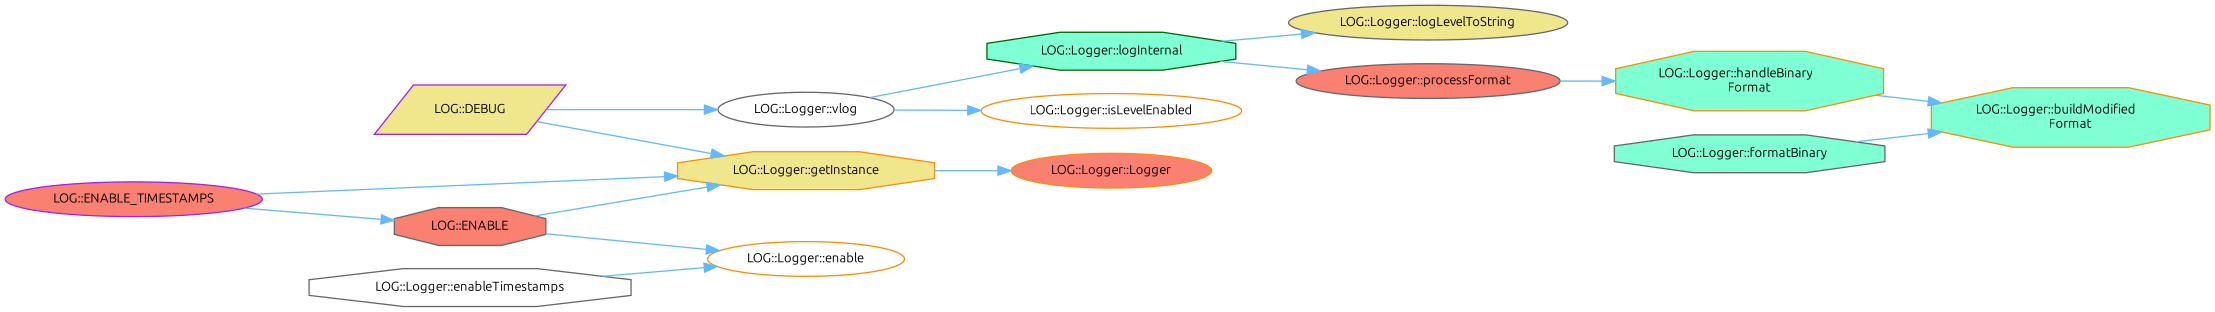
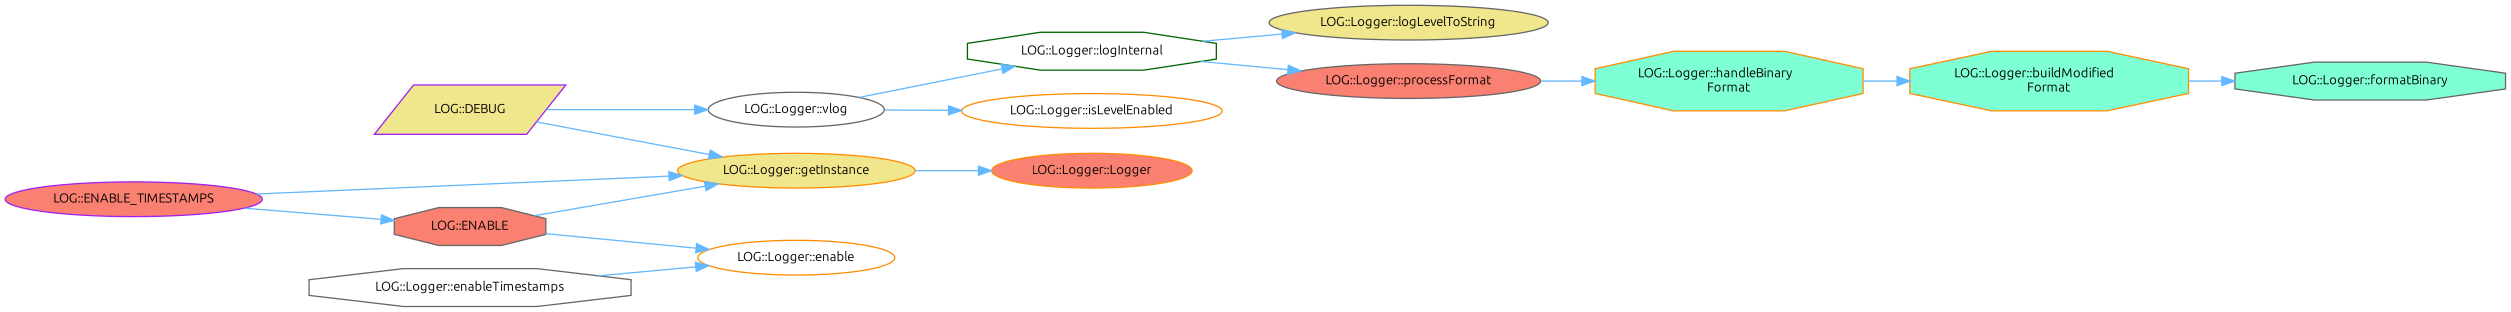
  digraph {
    fontname=Ubuntu
    rankdir=LR
    node [color=gray40 fillcolor=salmon fontname=Ubuntu fontsize=10 shape=ellipse style=filled]
    edge [color=steelblue1 fontname=Ubuntu fontsize=10 labelfontname=Helvetica labelfontsize=10 style=solid]
    n1 [color=purple fontcolor=black height=0.2 label="LOG::ENABLE_TIMESTAMPS" width=0.4]
    n2 [height=0.2 label="LOG::ENABLE" shape=octagon width=0.4]
-   n3 [color=darkorange fillcolor=khaki height=0.2 label="LOG::Logger::getInstance" shape=octagon width=0.4]
+   n3 [color=darkorange fillcolor=khaki height=0.2 label="LOG::Logger::getInstance" width=0.4]
    n4 [color=darkorange fillcolor=white height=0.2 label="LOG::Logger::enable" width=0.4]
    n5 [color=darkorange height=0.2 label="LOG::Logger::Logger" width=0.4]
    n6 [fillcolor=white height=0.2 label="LOG::Logger::enableTimestamps" shape=octagon width=0.4]
    n7 [color=purple fillcolor=khaki height=0.2 label="LOG::DEBUG" shape=parallelogram width=0.4]
    n8 [fillcolor=white height=0.2 label="LOG::Logger::vlog" width=0.4]
    n9 [color=darkorange fillcolor=white height=0.2 label="LOG::Logger::isLevelEnabled" width=0.4]
-   n10 [color=darkgreen fillcolor=aquamarine height=0.2 label="LOG::Logger::logInternal" shape=octagon width=0.4]
+   n10 [color=darkgreen fillcolor=white height=0.2 label="LOG::Logger::logInternal" shape=octagon width=0.4]
    n11 [fillcolor=khaki height=0.2 label="LOG::Logger::logLevelToString" width=0.4]
    n12 [height=0.2 label="LOG::Logger::processFormat" width=0.4]
    n13 [color=darkorange fillcolor=aquamarine height=0.2 label="LOG::Logger::handleBinary\lFormat" shape=octagon width=0.4]
    n14 [color=darkorange fillcolor=aquamarine height=0.2 label="LOG::Logger::buildModified\lFormat" shape=octagon width=0.4]
    n15 [fillcolor=aquamarine height=0.2 label="LOG::Logger::formatBinary" shape=octagon width=0.4]
    n1 -> n2
    n1 -> n3
    n2 -> n3
    n2 -> n4
    n3 -> n5
    n6 -> n4
    n7 -> n3
    n7 -> n8
    n8 -> n9
    n8 -> n10
    n10 -> n11
    n10 -> n12
    n12 -> n13
    n13 -> n14
-   n15 -> n14
+   n14 -> n15
  }
